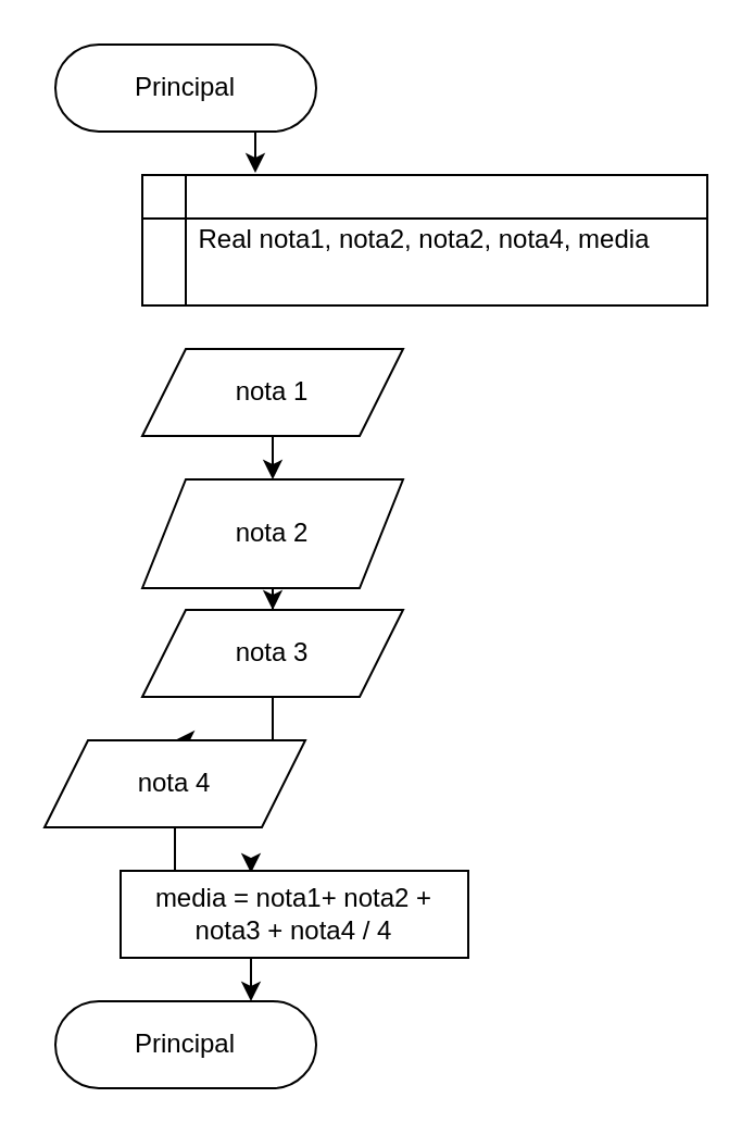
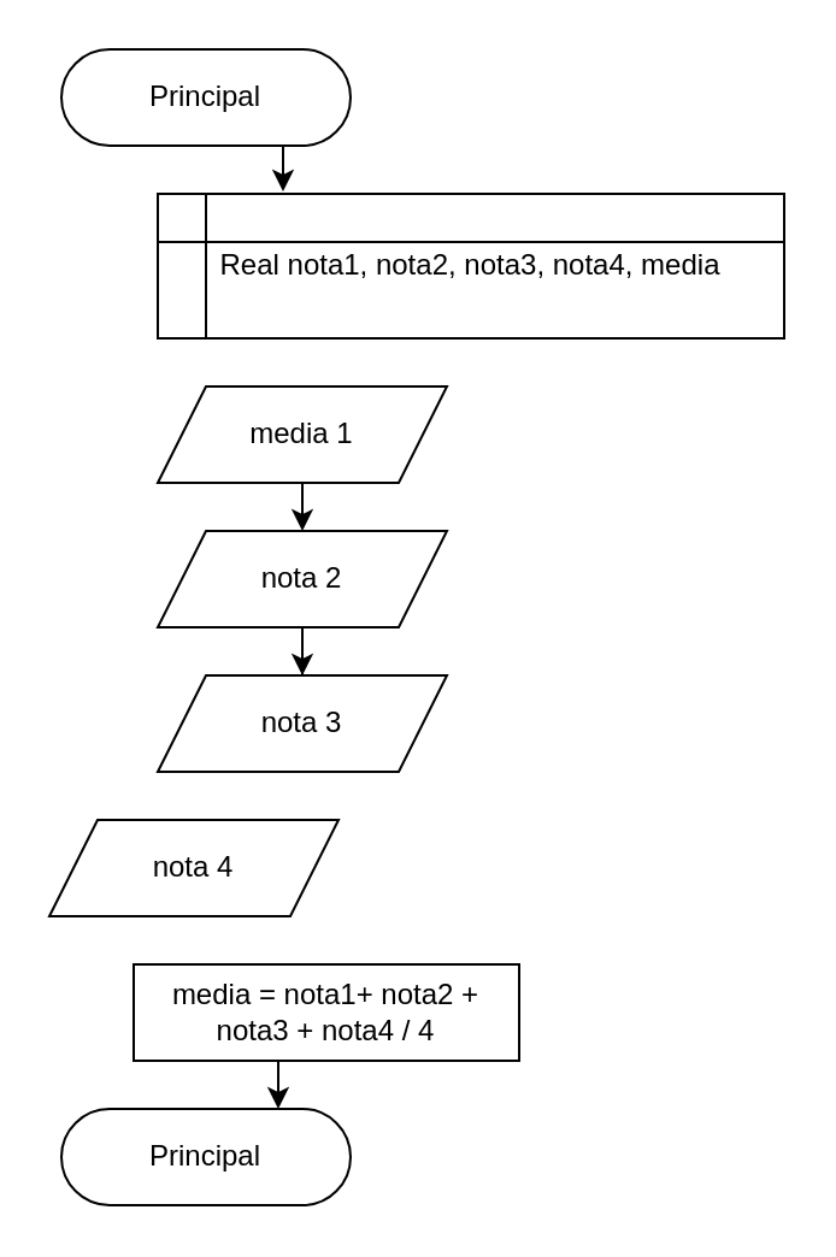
  <mxCell id="0" />
  <mxCell id="1" parent="0" />
  <mxCell id="2" style="edgeStyle=orthogonalEdgeStyle;rounded=0;orthogonalLoop=1;jettySize=auto;html=1;exitX=0.75;exitY=1;exitDx=0;exitDy=0;entryX=0.2;entryY=-0.017;entryDx=0;entryDy=0;entryPerimeter=0;" edge="1" parent="1" source="3" target="4"><mxGeometry relative="1" as="geometry" /></mxCell>
  <mxCell id="3" value="Principal" style="rounded=1;whiteSpace=wrap;html=1;arcSize=50;" vertex="1" parent="1"><mxGeometry x="25" y="20" width="120" height="40" as="geometry" /></mxCell>
- <mxCell id="4" value="Real nota1, nota2, nota2, nota4, media" style="shape=internalStorage;whiteSpace=wrap;html=1;backgroundOutline=1;" vertex="1" parent="1"><mxGeometry x="65" y="80" width="260" height="60" as="geometry" /></mxCell>
+ <mxCell id="4" value="Real nota1, nota2, nota3, nota4, media" style="shape=internalStorage;whiteSpace=wrap;html=1;backgroundOutline=1;" vertex="1" parent="1"><mxGeometry x="65" y="80" width="260" height="60" as="geometry" /></mxCell>
  <mxCell id="5" style="edgeStyle=orthogonalEdgeStyle;rounded=0;orthogonalLoop=1;jettySize=auto;html=1;exitX=0.5;exitY=1;exitDx=0;exitDy=0;entryX=0.5;entryY=0;entryDx=0;entryDy=0;" edge="1" parent="1" source="6" target="8"><mxGeometry relative="1" as="geometry" /></mxCell>
- <mxCell id="6" value="nota 1" style="shape=parallelogram;perimeter=parallelogramPerimeter;whiteSpace=wrap;html=1;fixedSize=1;" vertex="1" parent="1"><mxGeometry x="65" y="160" width="120" height="40" as="geometry" /></mxCell>
+ <mxCell id="6" value="media 1" style="shape=parallelogram;perimeter=parallelogramPerimeter;whiteSpace=wrap;html=1;fixedSize=1;" vertex="1" parent="1"><mxGeometry x="65" y="160" width="120" height="40" as="geometry" /></mxCell>
  <mxCell id="7" style="edgeStyle=orthogonalEdgeStyle;rounded=0;orthogonalLoop=1;jettySize=auto;html=1;exitX=0.5;exitY=1;exitDx=0;exitDy=0;" edge="1" parent="1" source="8" target="10"><mxGeometry relative="1" as="geometry" /></mxCell>
- <mxCell id="8" value="nota 2" style="shape=parallelogram;perimeter=parallelogramPerimeter;whiteSpace=wrap;html=1;fixedSize=1;" vertex="1" parent="1"><mxGeometry x="65" y="220" width="120" height="50" as="geometry" /></mxCell>
- <mxCell id="9" style="edgeStyle=orthogonalEdgeStyle;rounded=0;orthogonalLoop=1;jettySize=auto;html=1;exitX=0.5;exitY=1;exitDx=0;exitDy=0;entryX=0.5;entryY=0;entryDx=0;entryDy=0;" edge="1" parent="1" source="10" target="12"><mxGeometry relative="1" as="geometry" /></mxCell>
+ <mxCell id="8" value="nota 2" style="shape=parallelogram;perimeter=parallelogramPerimeter;whiteSpace=wrap;html=1;fixedSize=1;" vertex="1" parent="1"><mxGeometry x="65" y="220" width="120" height="40" as="geometry" /></mxCell>
  <mxCell id="10" value="nota 3" style="shape=parallelogram;perimeter=parallelogramPerimeter;whiteSpace=wrap;html=1;fixedSize=1;" vertex="1" parent="1"><mxGeometry x="65" y="280" width="120" height="40" as="geometry" /></mxCell>
- <mxCell id="11" style="edgeStyle=orthogonalEdgeStyle;rounded=0;orthogonalLoop=1;jettySize=auto;html=1;exitX=0.5;exitY=1;exitDx=0;exitDy=0;entryX=0.375;entryY=0.025;entryDx=0;entryDy=0;entryPerimeter=0;" edge="1" parent="1" source="12" target="14"><mxGeometry relative="1" as="geometry" /></mxCell>
  <mxCell id="12" value="nota 4" style="shape=parallelogram;perimeter=parallelogramPerimeter;whiteSpace=wrap;html=1;fixedSize=1;" vertex="1" parent="1"><mxGeometry x="20" y="340" width="120" height="40" as="geometry" /></mxCell>
  <mxCell id="13" style="edgeStyle=orthogonalEdgeStyle;rounded=0;orthogonalLoop=1;jettySize=auto;html=1;exitX=0.25;exitY=1;exitDx=0;exitDy=0;entryX=0.75;entryY=0;entryDx=0;entryDy=0;" edge="1" parent="1" source="14" target="15"><mxGeometry relative="1" as="geometry" /></mxCell>
  <mxCell id="14" value="media = nota1+ nota2 + nota3 + nota4 / 4" style="rounded=0;whiteSpace=wrap;html=1;" vertex="1" parent="1"><mxGeometry x="55" y="400" width="160" height="40" as="geometry" /></mxCell>
  <mxCell id="15" value="Principal" style="rounded=1;whiteSpace=wrap;html=1;arcSize=50;" vertex="1" parent="1"><mxGeometry x="25" y="460" width="120" height="40" as="geometry" /></mxCell>
